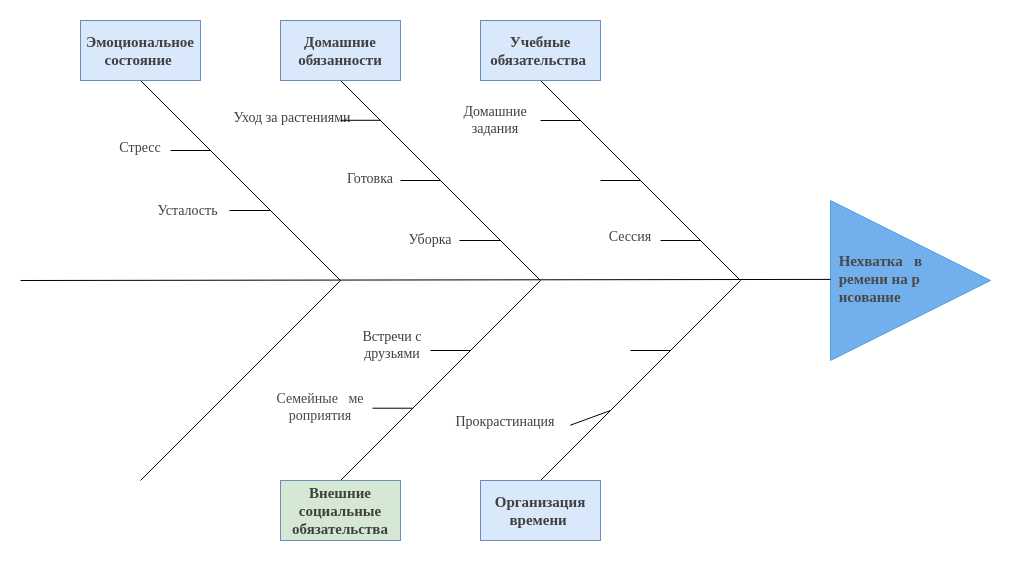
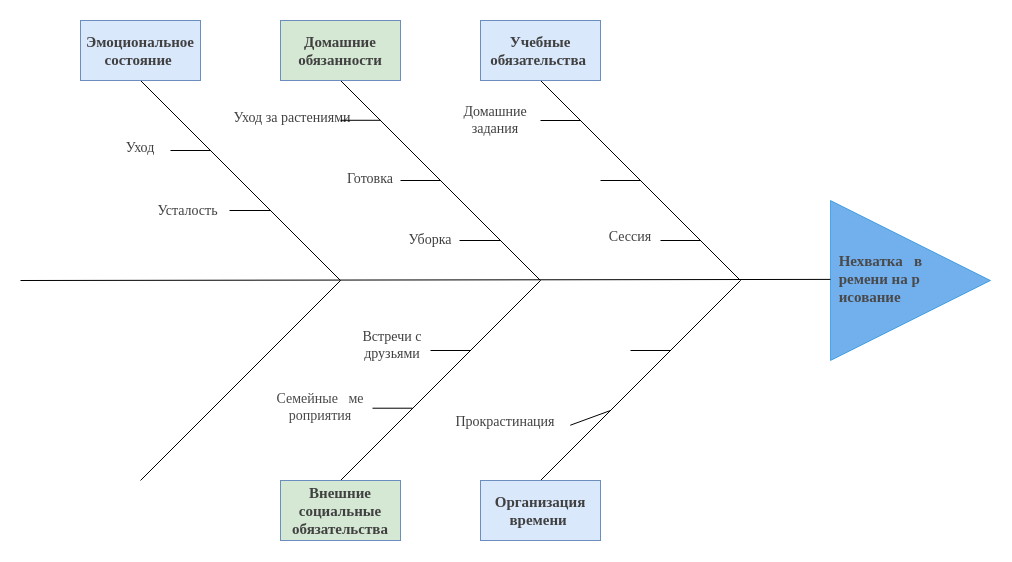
  <mxCell id="0" />
  <mxCell id="1" parent="0" />
  <mxCell id="2" value="&lt;pre style=&quot;font-family: Menlo, &amp;quot;Roboto Mono&amp;quot;, &amp;quot;Courier New&amp;quot;, Courier, monospace, Inter, sans-serif; overflow: auto; padding: 9.144px 13.716px; text-wrap-mode: wrap; word-break: break-all; color: rgb(73, 73, 73); font-size: 12.573px; margin-top: 0px !important; margin-bottom: 0px !important;&quot;&gt;&lt;br&gt;&lt;/pre&gt;" style="triangle;whiteSpace=wrap;html=1;align=left;fillColor=#157BE2;fontColor=#ffffff;strokeColor=#0086D8;fillStyle=auto;rounded=0;shadow=0;perimeterSpacing=1;opacity=60;" vertex="1" parent="1"><mxGeometry x="830" y="200" width="160" height="160" as="geometry" /></mxCell>
  <mxCell id="3" value="&lt;pre style=&quot;text-align: left; overflow: auto; padding: 9.144px 13.716px; text-wrap-mode: wrap; word-break: break-all; color: rgb(73, 73, 73); margin-top: 0px !important; margin-bottom: 0px !important;&quot;&gt;&lt;font style=&quot;font-size: 15px;&quot; face=&quot;Comic Sans MS&quot;&gt;&lt;b&gt;&lt;font style=&quot;&quot;&gt;&lt;font style=&quot;vertical-align: inherit;&quot;&gt;Нехватка   &lt;/font&gt;&lt;/font&gt;времени на рисование&lt;/b&gt;&lt;/font&gt;&lt;/pre&gt;" style="text;html=1;align=center;verticalAlign=middle;whiteSpace=wrap;rounded=0;" vertex="1" parent="1"><mxGeometry x="824" y="245.63" width="116" height="64.37" as="geometry" /></mxCell>
  <mxCell id="4" value="" style="endArrow=none;html=1;rounded=0;entryX=0;entryY=0.5;entryDx=0;entryDy=0;" edge="1" parent="1"><mxGeometry width="50" height="50" relative="1" as="geometry"><mxPoint x="20" y="280" as="sourcePoint" /><mxPoint x="830" y="278.905" as="targetPoint" /></mxGeometry></mxCell>
  <mxCell id="5" value="" style="endArrow=none;html=1;rounded=0;" edge="1" parent="1"><mxGeometry width="50" height="50" relative="1" as="geometry"><mxPoint x="740" y="280" as="sourcePoint" /><mxPoint x="540" y="80" as="targetPoint" /></mxGeometry></mxCell>
  <mxCell id="6" value="" style="endArrow=none;html=1;rounded=0;" edge="1" parent="1"><mxGeometry width="50" height="50" relative="1" as="geometry"><mxPoint x="540" y="480" as="sourcePoint" /><mxPoint x="740" y="280" as="targetPoint" /></mxGeometry></mxCell>
  <mxCell id="7" value="" style="endArrow=none;html=1;rounded=0;" edge="1" parent="1"><mxGeometry width="50" height="50" relative="1" as="geometry"><mxPoint x="540" y="280" as="sourcePoint" /><mxPoint x="340" y="80" as="targetPoint" /></mxGeometry></mxCell>
  <mxCell id="8" value="" style="endArrow=none;html=1;rounded=0;" edge="1" parent="1"><mxGeometry width="50" height="50" relative="1" as="geometry"><mxPoint x="340" y="480" as="sourcePoint" /><mxPoint x="540" y="280" as="targetPoint" /></mxGeometry></mxCell>
  <mxCell id="9" value="" style="endArrow=none;html=1;rounded=0;" edge="1" parent="1"><mxGeometry width="50" height="50" relative="1" as="geometry"><mxPoint y="480" as="sourcePoint" x="140" /><mxPoint x="340" y="280" as="targetPoint" /></mxGeometry></mxCell>
  <mxCell id="10" value="" style="endArrow=none;html=1;rounded=0;" edge="1" parent="1"><mxGeometry width="50" height="50" relative="1" as="geometry"><mxPoint x="340" y="280" as="sourcePoint" /><mxPoint y="80" as="targetPoint" x="140" /></mxGeometry></mxCell>
  <mxCell id="11" value="&lt;b style=&quot;color: rgb(64, 64, 64); font-family: &amp;quot;Comic Sans MS&amp;quot;; font-size: 15px; text-align: left;&quot;&gt;Учебные обязательства&amp;nbsp;&lt;/b&gt;" style="rounded=0;whiteSpace=wrap;html=1;fillColor=#dae8fc;strokeColor=#6c8ebf;" vertex="1" parent="1"><mxGeometry x="480" y="20" width="120" height="60" as="geometry" /></mxCell>
  <mxCell id="12" value="" style="endArrow=none;html=1;rounded=0;" edge="1" parent="1"><mxGeometry width="50" height="50" relative="1" as="geometry"><mxPoint x="170" y="150" as="sourcePoint" /><mxPoint x="210" y="150" as="targetPoint" /></mxGeometry></mxCell>
  <mxCell id="13" value="" style="endArrow=none;html=1;rounded=0;" edge="1" parent="1"><mxGeometry width="50" height="50" relative="1" as="geometry"><mxPoint x="540" y="120" as="sourcePoint" /><mxPoint x="580" y="120" as="targetPoint" /></mxGeometry></mxCell>
  <mxCell id="14" value="&lt;span style=&quot;color: rgb(64, 64, 64); text-align: left;&quot;&gt;&lt;font face=&quot;Comic Sans MS&quot; style=&quot;font-size: 14.002px;&quot;&gt;Домашние задания&lt;/font&gt;&lt;/span&gt;" style="text;html=1;align=center;verticalAlign=middle;whiteSpace=wrap;rounded=0;labelBackgroundColor=none;" vertex="1" parent="1"><mxGeometry x="450" y="100" width="90" height="40" as="geometry" /></mxCell>
  <mxCell id="15" value="" style="endArrow=none;html=1;rounded=0;" edge="1" parent="1"><mxGeometry width="50" height="50" relative="1" as="geometry"><mxPoint x="600" y="180" as="sourcePoint" /><mxPoint x="640" y="180" as="targetPoint" /></mxGeometry></mxCell>
  <mxCell id="16" value="&lt;span style=&quot;text-align: left;&quot;&gt;&lt;font face=&quot;Comic Sans MS&quot; style=&quot;font-size: 14px;&quot;&gt;Сессия&lt;/font&gt;&lt;/span&gt;" style="text;html=1;align=center;verticalAlign=middle;whiteSpace=wrap;rounded=0;labelBackgroundColor=none;fontColor=#404040;" vertex="1" parent="1"><mxGeometry x="600" y="222" width="60" height="30" as="geometry" /></mxCell>
  <mxCell id="17" value="" style="endArrow=none;html=1;rounded=0;" edge="1" parent="1"><mxGeometry width="50" height="50" relative="1" as="geometry"><mxPoint x="660" y="240" as="sourcePoint" /><mxPoint x="700" y="240" as="targetPoint" /></mxGeometry></mxCell>
  <mxCell id="18" value="&lt;span style=&quot;color: rgb(64, 64, 64); text-align: left;&quot;&gt;&lt;font style=&quot;font-size: 15px;&quot; face=&quot;Comic Sans MS&quot;&gt;&lt;b style=&quot;&quot;&gt;Внешние социальные обязательства&lt;/b&gt;&lt;/font&gt;&lt;/span&gt;" style="rounded=0;whiteSpace=wrap;html=1;fillColor=#d5e8d4;strokeColor=#6c8ebf;" vertex="1" parent="1"><mxGeometry x="280" y="480" width="120" height="60" as="geometry" /></mxCell>
- <mxCell id="19" value="&lt;b style=&quot;color: rgb(64, 64, 64); font-family: &amp;quot;Comic Sans MS&amp;quot;; font-size: 15px; text-align: left;&quot;&gt;Домашние обязанности&lt;/b&gt;" style="rounded=0;whiteSpace=wrap;html=1;fillColor=#dae8fc;strokeColor=#6c8ebf;" vertex="1" parent="1"><mxGeometry x="280" y="20" width="120" height="60" as="geometry" /></mxCell>
+ <mxCell id="19" value="&lt;b style=&quot;color: rgb(64, 64, 64); font-family: &amp;quot;Comic Sans MS&amp;quot;; font-size: 15px; text-align: left;&quot;&gt;Домашние обязанности&lt;/b&gt;" style="rounded=0;whiteSpace=wrap;html=1;fillColor=#d5e8d4;strokeColor=#6c8ebf;" vertex="1" parent="1"><mxGeometry x="280" y="20" width="120" height="60" as="geometry" /></mxCell>
  <mxCell id="20" value="&lt;b style=&quot;color: rgb(64, 64, 64); font-family: &amp;quot;Comic Sans MS&amp;quot;; font-size: 15px; text-align: left;&quot;&gt;Эмоциональное состояние&amp;nbsp;&lt;/b&gt;" style="rounded=0;whiteSpace=wrap;html=1;fillColor=#dae8fc;strokeColor=#6c8ebf;" vertex="1" parent="1"><mxGeometry x="80" y="20" width="120" height="60" as="geometry" /></mxCell>
  <mxCell id="21" value="&lt;b style=&quot;color: rgb(64, 64, 64); font-family: &amp;quot;Comic Sans MS&amp;quot;; font-size: 15px; text-align: left;&quot;&gt;Организация времени&amp;nbsp;&lt;/b&gt;" style="rounded=0;whiteSpace=wrap;html=1;fillColor=#dae8fc;strokeColor=#6c8ebf;" vertex="1" parent="1"><mxGeometry x="480" y="480" width="120" height="60" as="geometry" /></mxCell>
  <mxCell id="22" value="" style="endArrow=none;html=1;rounded=0;" edge="1" parent="1"><mxGeometry width="50" height="50" relative="1" as="geometry"><mxPoint x="430" y="350" as="sourcePoint" /><mxPoint x="470" y="350" as="targetPoint" /></mxGeometry></mxCell>
  <mxCell id="23" value="&lt;span style=&quot;text-align: left;&quot;&gt;&lt;font face=&quot;Comic Sans MS&quot; style=&quot;font-size: 14px;&quot;&gt;Встречи с друзьями&lt;/font&gt;&lt;/span&gt;" style="text;html=1;align=center;verticalAlign=middle;whiteSpace=wrap;rounded=0;labelBackgroundColor=none;fontColor=#404040;" vertex="1" parent="1"><mxGeometry x="357" y="330" width="70" height="30" as="geometry" /></mxCell>
  <mxCell id="24" value="" style="endArrow=none;html=1;rounded=0;" edge="1" parent="1"><mxGeometry width="50" height="50" relative="1" as="geometry"><mxPoint x="372" y="407.71" as="sourcePoint" /><mxPoint x="412" y="407.71" as="targetPoint" /></mxGeometry></mxCell>
  <mxCell id="25" value="&lt;pre style=&quot;overflow: auto; padding: 9.144px 13.716px; text-wrap-mode: wrap; word-break: break-all; color: rgb(73, 73, 73); margin-top: 0px !important; margin-bottom: 0px !important;&quot;&gt;&lt;font style=&quot;font-size: 14px;&quot; face=&quot;Comic Sans MS&quot;&gt;&lt;font style=&quot;&quot;&gt;Семейные   &lt;/font&gt;мероприятия&lt;/font&gt;&lt;/pre&gt;" style="text;html=1;align=center;verticalAlign=middle;whiteSpace=wrap;rounded=0;" vertex="1" parent="1"><mxGeometry x="260" y="383" width="120" height="47" as="geometry" /></mxCell>
  <mxCell id="26" value="" style="endArrow=none;html=1;rounded=0;" edge="1" parent="1"><mxGeometry width="50" height="50" relative="1" as="geometry"><mxPoint x="630" y="350" as="sourcePoint" /><mxPoint x="670" y="350" as="targetPoint" /></mxGeometry></mxCell>
  <mxCell id="27" value="" style="endArrow=none;html=1;rounded=0;exitX=0.998;exitY=0.608;exitDx=0;exitDy=0;exitPerimeter=0;" edge="1" parent="1" source="28"><mxGeometry width="50" height="50" relative="1" as="geometry"><mxPoint x="570" y="406.72" as="sourcePoint" /><mxPoint x="610" y="410" as="targetPoint" /></mxGeometry></mxCell>
  <mxCell id="28" value="&lt;font face=&quot;Comic Sans MS&quot;&gt;&lt;span style=&quot;font-size: 14px;&quot;&gt;Прокрастинация&lt;/span&gt;&lt;/font&gt;" style="text;html=1;align=center;verticalAlign=middle;whiteSpace=wrap;rounded=0;labelBackgroundColor=none;fontColor=#404040;" vertex="1" parent="1"><mxGeometry x="440" y="406.5" width="130" height="30" as="geometry" /></mxCell>
  <mxCell id="29" value="&lt;font face=&quot;Comic Sans MS&quot;&gt;&lt;span style=&quot;font-size: 14px;&quot;&gt;Готовка&lt;/span&gt;&lt;/font&gt;" style="text;html=1;align=center;verticalAlign=middle;whiteSpace=wrap;rounded=0;labelBackgroundColor=none;fontColor=#404040;" vertex="1" parent="1"><mxGeometry x="330" y="169" width="80" height="20" as="geometry" /></mxCell>
  <mxCell id="30" value="&lt;font face=&quot;Comic Sans MS&quot;&gt;&lt;span style=&quot;font-size: 14px;&quot;&gt;Уход за растениями&lt;/span&gt;&lt;/font&gt;" style="text;html=1;align=center;verticalAlign=middle;whiteSpace=wrap;rounded=0;labelBackgroundColor=none;fontColor=#404040;" vertex="1" parent="1"><mxGeometry x="227" y="103" width="130" height="30" as="geometry" /></mxCell>
  <mxCell id="31" value="&lt;font face=&quot;Comic Sans MS&quot;&gt;&lt;span style=&quot;font-size: 14px;&quot;&gt;Уборка&lt;/span&gt;&lt;/font&gt;" style="text;html=1;align=center;verticalAlign=middle;whiteSpace=wrap;rounded=0;labelBackgroundColor=none;fontColor=#404040;" vertex="1" parent="1"><mxGeometry x="400" y="230" width="60" height="20" as="geometry" /></mxCell>
- <mxCell id="32" value="&lt;font face=&quot;Comic Sans MS&quot;&gt;&lt;span style=&quot;font-size: 14px;&quot;&gt;Стресс&lt;/span&gt;&lt;/font&gt;" style="text;html=1;align=center;verticalAlign=middle;whiteSpace=wrap;rounded=0;labelBackgroundColor=none;fontColor=#404040;" vertex="1" parent="1"><mxGeometry x="105" y="138" width="70" height="20" as="geometry" /></mxCell>
+ <mxCell id="32" value="&lt;font face=&quot;Comic Sans MS&quot;&gt;&lt;span style=&quot;font-size: 14px;&quot;&gt;Уход&lt;/span&gt;&lt;/font&gt;" style="text;html=1;align=center;verticalAlign=middle;whiteSpace=wrap;rounded=0;labelBackgroundColor=none;fontColor=#404040;" vertex="1" parent="1"><mxGeometry x="105" y="138" width="70" height="20" as="geometry" /></mxCell>
  <mxCell id="33" value="&lt;font face=&quot;Comic Sans MS&quot;&gt;&lt;span style=&quot;font-size: 14px;&quot;&gt;Усталость&lt;/span&gt;&lt;/font&gt;" style="text;html=1;align=center;verticalAlign=middle;whiteSpace=wrap;rounded=0;labelBackgroundColor=none;fontColor=#404040;" vertex="1" parent="1"><mxGeometry y="200" width="95" height="21" as="geometry" x="140" /></mxCell>
  <mxCell id="34" value="" style="endArrow=none;html=1;rounded=0;" edge="1" parent="1"><mxGeometry width="50" height="50" relative="1" as="geometry"><mxPoint x="340" y="119.79" as="sourcePoint" /><mxPoint x="380" y="119.79" as="targetPoint" /></mxGeometry></mxCell>
  <mxCell id="35" value="" style="endArrow=none;html=1;rounded=0;" edge="1" parent="1"><mxGeometry width="50" height="50" relative="1" as="geometry"><mxPoint x="400" y="180" as="sourcePoint" /><mxPoint x="440" y="180" as="targetPoint" /></mxGeometry></mxCell>
  <mxCell id="36" value="" style="endArrow=none;html=1;rounded=0;" edge="1" parent="1"><mxGeometry width="50" height="50" relative="1" as="geometry"><mxPoint x="459" y="240" as="sourcePoint" /><mxPoint x="500" y="240" as="targetPoint" /></mxGeometry></mxCell>
  <mxCell id="37" value="" style="endArrow=none;html=1;rounded=0;" edge="1" parent="1"><mxGeometry width="50" height="50" relative="1" as="geometry"><mxPoint x="229" y="210" as="sourcePoint" /><mxPoint x="270" y="210" as="targetPoint" /></mxGeometry></mxCell>
